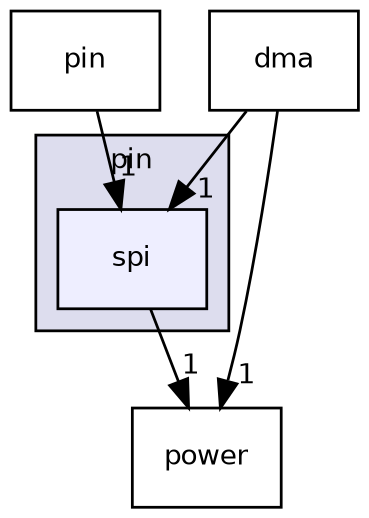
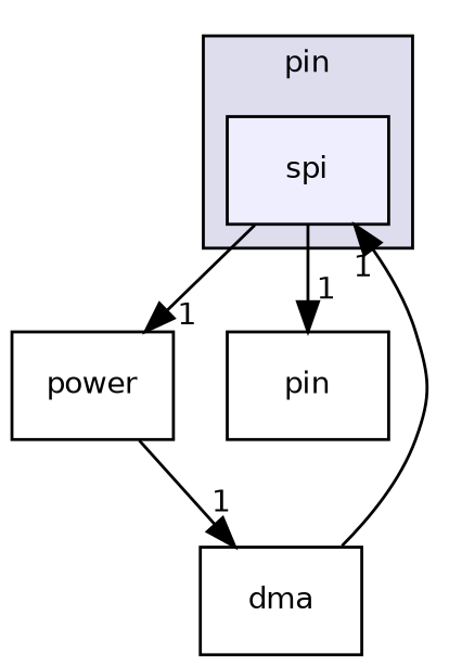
  digraph {
    compound=true
    node [fontname=Helvetica fontsize=10 shape=box]
    edge [headlabel=1 labeldistance=1.5 labelfontname=Helvetica labelfontsize=10]
    n1 [fillcolor="#eeeeff" label=spi pencolor=black style=filled]
    n2 [label=power]
    n3 [label=pin]
    n4 [label=dma]
    subgraph cluster_1 {
      bgcolor="#ddddee"
      fontname=Helvetica
      fontsize=10
      label=pin
      pencolor=black
      n1
    }
    n1 -> n2
-   n3 -> n1
+   n1 -> n3
    n4 -> n1
-   n4 -> n2
+   n2 -> n4
  }
